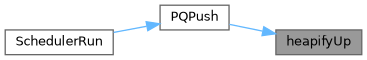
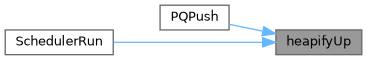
  digraph {
    rankdir=RL
    node [color=grey40 fillcolor=white fontname=Helvetica fontsize=10 shape=box style=filled]
    edge [color=steelblue1 dir=back fontname=Helvetica fontsize=10 labelfontname=Helvetica labelfontsize=10 style=solid]
    n1 [color=gray40 fillcolor=grey60 fontcolor=black height=0.2 label=heapifyUp width=0.4]
    n2 [height=0.2 label=PQPush width=0.4]
    n3 [height=0.2 label=SchedulerRun width=0.4]
    n1 -> n2
-   n2 -> n3
+   n1 -> n3
  }
